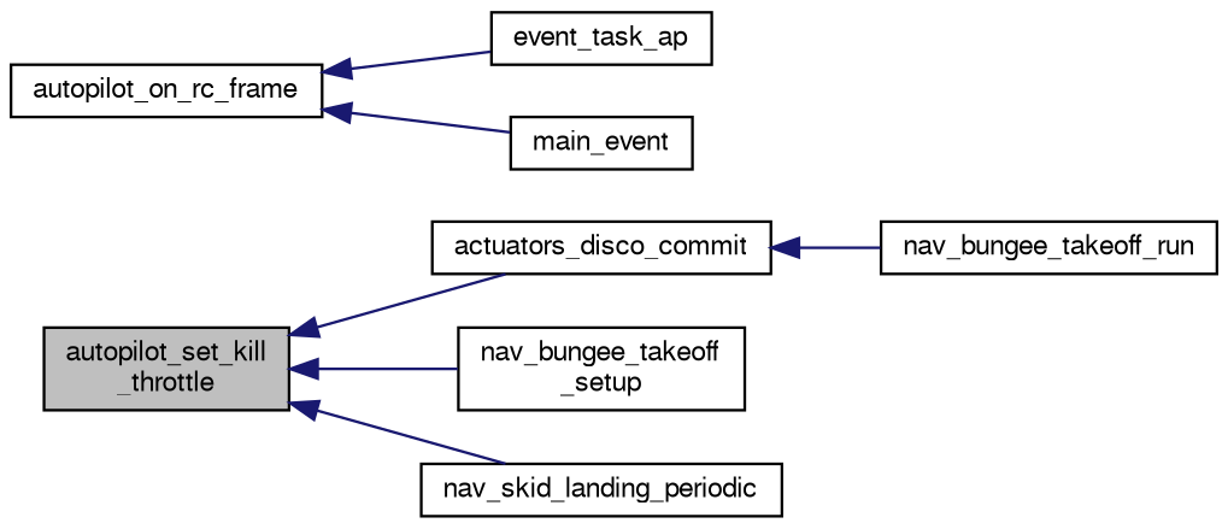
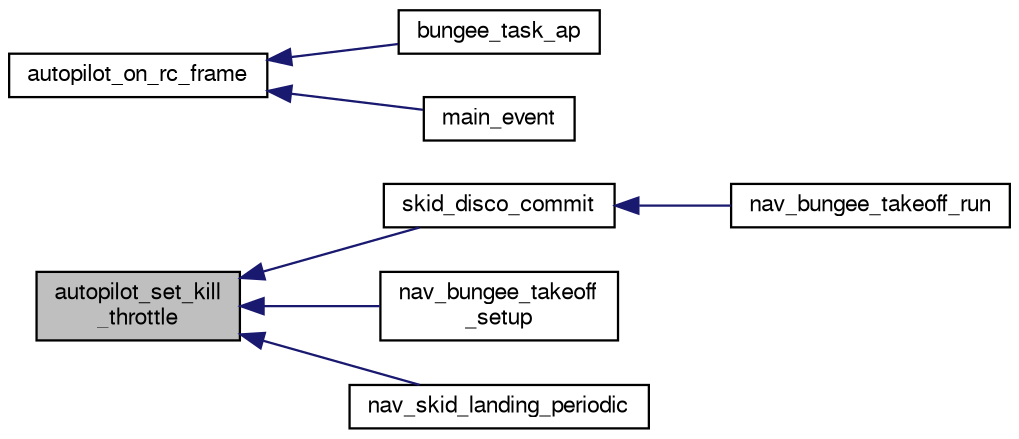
  digraph {
    rankdir=LR
    node [color=black fillcolor=white fontname=FreeSans fontsize=10 shape=record style=filled]
    edge [color=midnightblue dir=back fontname=FreeSans fontsize=10 labelfontname=FreeSans labelfontsize=10 style=solid]
    n1 [fillcolor=grey75 fontcolor=black height=0.2 label="autopilot_set_kill\l_throttle" width=0.4]
-   n2 [height=0.2 label=actuators_disco_commit width=0.4]
+   n2 [height=0.2 label=skid_disco_commit width=0.4]
    n3 [height=0.2 label="nav_bungee_takeoff\l_setup" width=0.4]
    n4 [height=0.2 label=nav_skid_landing_periodic width=0.4]
    n5 [height=0.2 label=nav_bungee_takeoff_run width=0.4]
    n6 [height=0.2 label=autopilot_on_rc_frame width=0.4]
-   n7 [height=0.2 label=event_task_ap width=0.4]
+   n7 [height=0.2 label=bungee_task_ap width=0.4]
    n8 [height=0.2 label=main_event width=0.4]
    n1 -> n2
    n1 -> n3
    n1 -> n4
    n2 -> n5
    n6 -> n7
    n6 -> n8
  }
